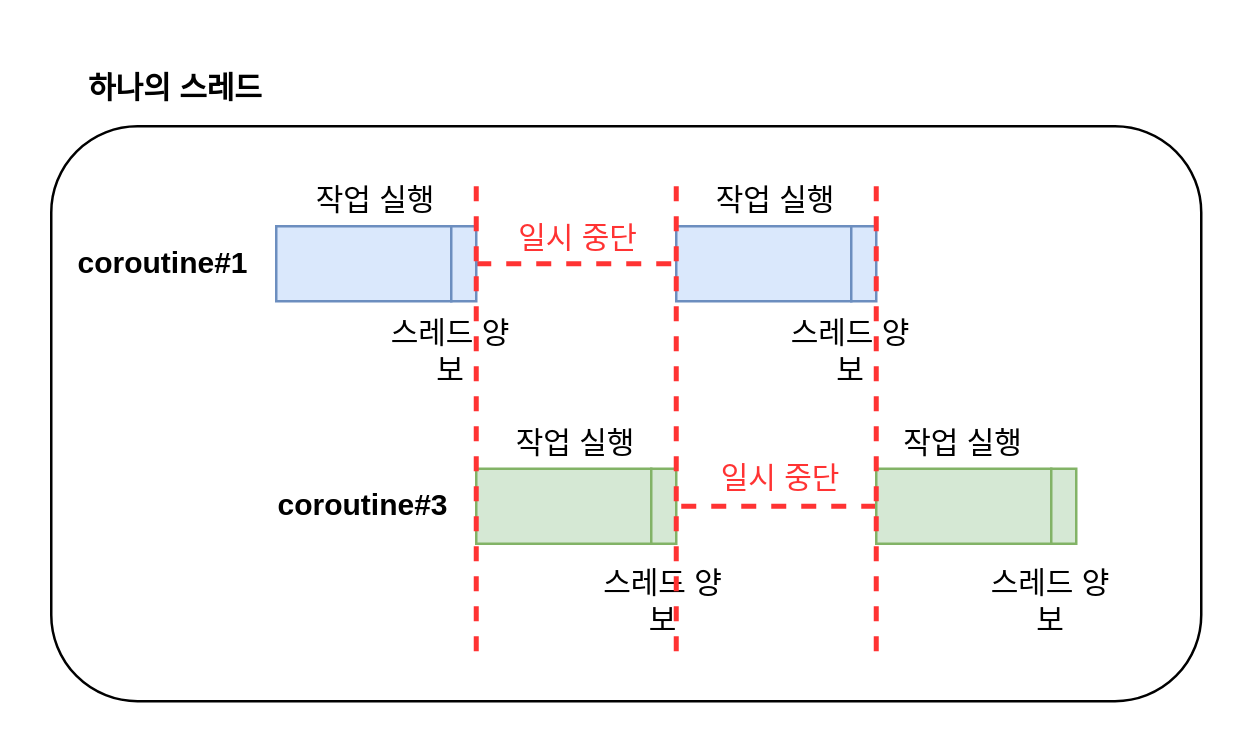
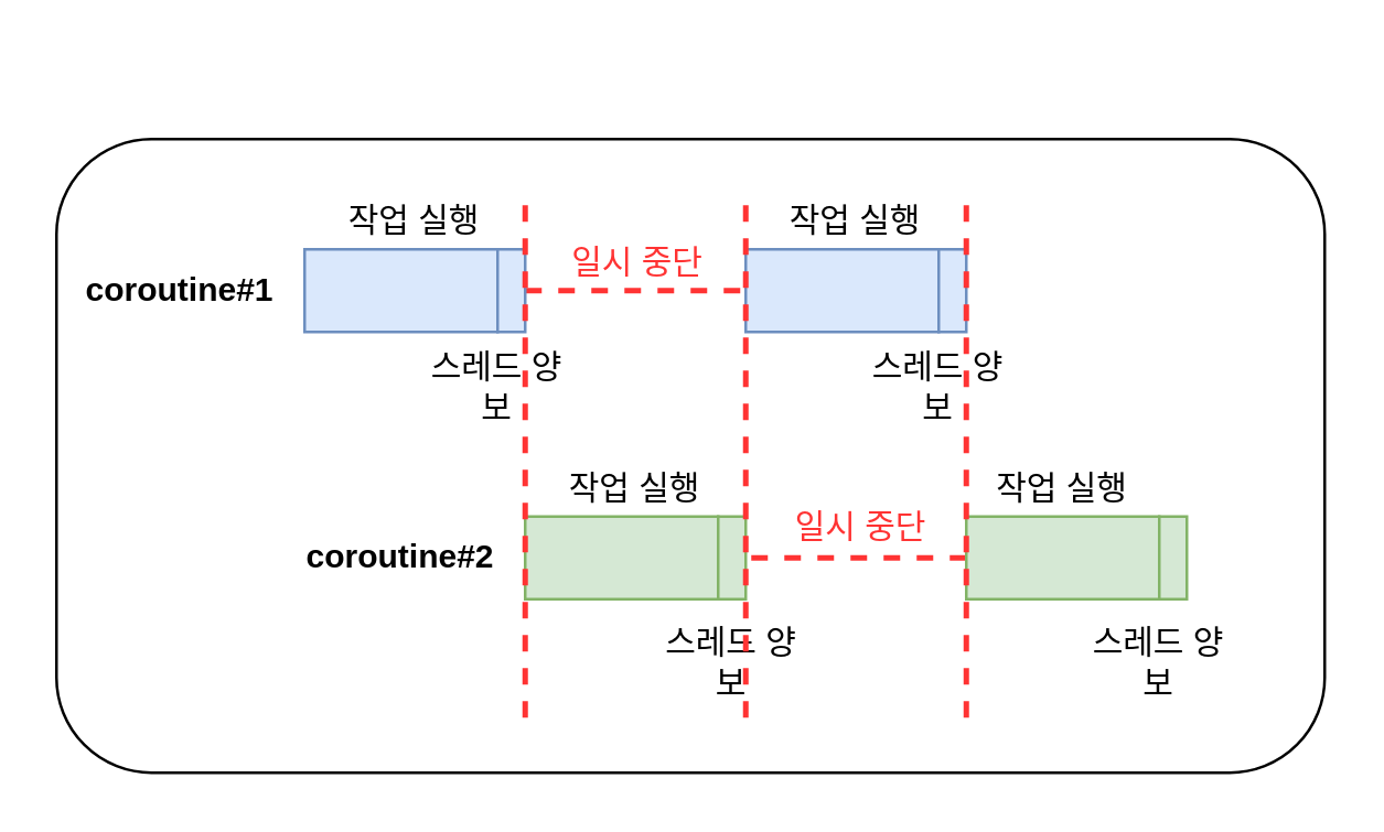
  <mxCell id="0" />
  <mxCell id="1" parent="0" />
  <mxCell id="2" value="" style="rounded=1;whiteSpace=wrap;html=1;" vertex="1" parent="1"><mxGeometry x="20" y="50" width="460" height="230" as="geometry" /></mxCell>
  <mxCell id="3" value="" style="rounded=0;whiteSpace=wrap;html=1;fillColor=#dae8fc;strokeColor=#6c8ebf;" vertex="1" parent="1"><mxGeometry x="110" y="90" width="70" height="30" as="geometry" /></mxCell>
  <mxCell id="4" style="edgeStyle=orthogonalEdgeStyle;rounded=0;orthogonalLoop=1;jettySize=auto;html=1;entryX=0;entryY=0.5;entryDx=0;entryDy=0;endArrow=none;startFill=0;dashed=1;strokeColor=#FF3333;strokeWidth=2;" edge="1" parent="1" source="5" target="7"><mxGeometry relative="1" as="geometry" /></mxCell>
  <mxCell id="5" value="" style="rounded=0;whiteSpace=wrap;html=1;fillColor=#d5e8d4;strokeColor=#82b366;" vertex="1" parent="1"><mxGeometry x="190" y="187" width="70" height="30" as="geometry" /></mxCell>
  <mxCell id="6" value="" style="rounded=0;whiteSpace=wrap;html=1;fillColor=#dae8fc;strokeColor=#6c8ebf;" vertex="1" parent="1"><mxGeometry x="270" y="90" width="70" height="30" as="geometry" /></mxCell>
  <mxCell id="7" value="" style="rounded=0;whiteSpace=wrap;html=1;fillColor=#d5e8d4;strokeColor=#82b366;" vertex="1" parent="1"><mxGeometry x="350" y="187" width="70" height="30" as="geometry" /></mxCell>
  <mxCell id="8" style="edgeStyle=orthogonalEdgeStyle;rounded=0;orthogonalLoop=1;jettySize=auto;html=1;entryX=0;entryY=0.5;entryDx=0;entryDy=0;endArrow=none;startFill=0;dashed=1;strokeColor=#FF3333;strokeWidth=2;" edge="1" parent="1" source="9" target="6"><mxGeometry relative="1" as="geometry" /></mxCell>
  <mxCell id="9" value="" style="rounded=0;whiteSpace=wrap;html=1;fillColor=#dae8fc;strokeColor=#6c8ebf;" vertex="1" parent="1"><mxGeometry x="180" y="90" width="10" height="30" as="geometry" /></mxCell>
  <mxCell id="10" value="" style="rounded=0;whiteSpace=wrap;html=1;fillColor=#dae8fc;strokeColor=#6c8ebf;" vertex="1" parent="1"><mxGeometry x="340" y="90" width="10" height="30" as="geometry" /></mxCell>
  <mxCell id="11" value="" style="rounded=0;whiteSpace=wrap;html=1;fillColor=#d5e8d4;strokeColor=#82b366;" vertex="1" parent="1"><mxGeometry x="260" y="187" width="10" height="30" as="geometry" /></mxCell>
  <mxCell id="12" value="" style="rounded=0;whiteSpace=wrap;html=1;fillColor=#d5e8d4;strokeColor=#82b366;" vertex="1" parent="1"><mxGeometry x="420" y="187" width="10" height="30" as="geometry" /></mxCell>
  <mxCell id="13" value="coroutine#1" style="text;html=1;align=center;verticalAlign=middle;whiteSpace=wrap;rounded=0;fontStyle=1" vertex="1" parent="1"><mxGeometry x="30" y="90" width="70" height="30" as="geometry" /></mxCell>
- <mxCell id="14" value="coroutine#3" style="text;html=1;align=center;verticalAlign=middle;whiteSpace=wrap;rounded=0;fontStyle=1" vertex="1" parent="1"><mxGeometry x="110" y="187" width="70" height="30" as="geometry" /></mxCell>
+ <mxCell id="14" value="coroutine#2" style="text;html=1;align=center;verticalAlign=middle;whiteSpace=wrap;rounded=0;fontStyle=1" vertex="1" parent="1"><mxGeometry x="110" y="187" width="70" height="30" as="geometry" /></mxCell>
  <mxCell id="15" value="스레드 양보" style="text;html=1;align=center;verticalAlign=middle;whiteSpace=wrap;rounded=0;" vertex="1" parent="1"><mxGeometry x="150" y="130" width="60" height="20" as="geometry" /></mxCell>
  <mxCell id="16" value="스레드 양보" style="text;html=1;align=center;verticalAlign=middle;whiteSpace=wrap;rounded=0;" vertex="1" parent="1"><mxGeometry x="310" y="130" width="60" height="20" as="geometry" /></mxCell>
  <mxCell id="17" value="스레드 양보" style="text;html=1;align=center;verticalAlign=middle;whiteSpace=wrap;rounded=0;" vertex="1" parent="1"><mxGeometry x="390" y="230" width="60" height="20" as="geometry" /></mxCell>
  <mxCell id="18" value="스레드 양보" style="text;html=1;align=center;verticalAlign=middle;whiteSpace=wrap;rounded=0;" vertex="1" parent="1"><mxGeometry x="235" y="230" width="60" height="20" as="geometry" /></mxCell>
  <mxCell id="19" value="작업 실행" style="text;html=1;align=center;verticalAlign=middle;whiteSpace=wrap;rounded=0;" vertex="1" parent="1"><mxGeometry x="120" y="70" width="60" height="20" as="geometry" /></mxCell>
  <mxCell id="20" value="작업 실행" style="text;html=1;align=center;verticalAlign=middle;whiteSpace=wrap;rounded=0;" vertex="1" parent="1"><mxGeometry x="280" y="70" width="60" height="20" as="geometry" /></mxCell>
  <mxCell id="21" value="작업 실행" style="text;html=1;align=center;verticalAlign=middle;whiteSpace=wrap;rounded=0;" vertex="1" parent="1"><mxGeometry x="200" y="167" width="60" height="20" as="geometry" /></mxCell>
  <mxCell id="22" value="작업 실행" style="text;html=1;align=center;verticalAlign=middle;whiteSpace=wrap;rounded=0;" vertex="1" parent="1"><mxGeometry x="355" y="167" width="60" height="20" as="geometry" /></mxCell>
  <mxCell id="23" value="일시 중단" style="text;html=1;align=center;verticalAlign=middle;whiteSpace=wrap;rounded=0;fontColor=#FF3333;" vertex="1" parent="1"><mxGeometry x="201" y="80" width="60" height="30" as="geometry" /></mxCell>
  <mxCell id="24" value="일시 중단" style="text;html=1;align=center;verticalAlign=middle;whiteSpace=wrap;rounded=0;fontColor=#FF3333;" vertex="1" parent="1"><mxGeometry x="282" y="176" width="60" height="30" as="geometry" /></mxCell>
  <mxCell id="25" value="" style="endArrow=none;dashed=1;html=1;rounded=0;strokeColor=#FF3333;strokeWidth=2;" edge="1" parent="1"><mxGeometry width="50" height="50" relative="1" as="geometry"><mxPoint x="190" y="260" as="sourcePoint" /><mxPoint x="190" y="70" as="targetPoint" /></mxGeometry></mxCell>
  <mxCell id="26" value="" style="endArrow=none;dashed=1;html=1;rounded=0;strokeColor=#FF3333;strokeWidth=2;" edge="1" parent="1"><mxGeometry width="50" height="50" relative="1" as="geometry"><mxPoint x="270" y="260" as="sourcePoint" /><mxPoint x="270" y="70" as="targetPoint" /></mxGeometry></mxCell>
  <mxCell id="27" value="" style="endArrow=none;dashed=1;html=1;rounded=0;strokeColor=#FF3333;strokeWidth=2;" edge="1" parent="1"><mxGeometry width="50" height="50" relative="1" as="geometry"><mxPoint x="350" y="260" as="sourcePoint" /><mxPoint x="350" y="70" as="targetPoint" /></mxGeometry></mxCell>
- <mxCell id="28" value="하나의 스레드" style="text;html=1;align=center;verticalAlign=middle;whiteSpace=wrap;rounded=0;fontStyle=1" vertex="1" parent="1"><mxGeometry x="20" y="20" width="100" height="30" as="geometry" /></mxCell>
